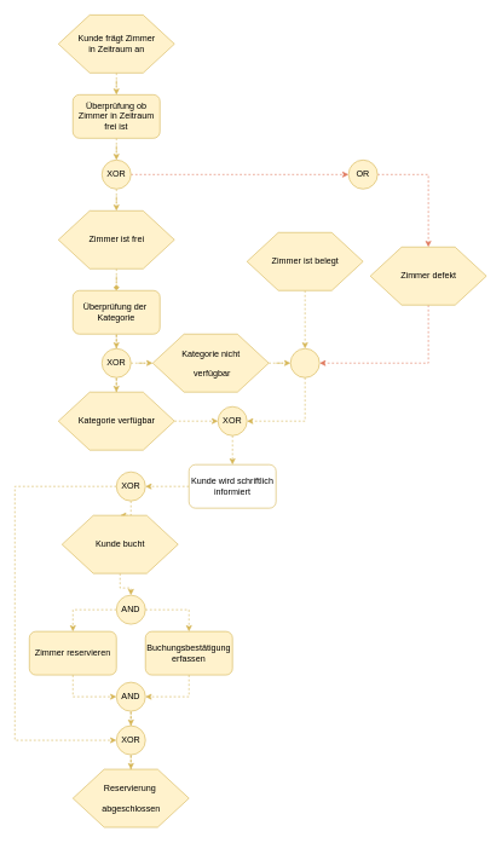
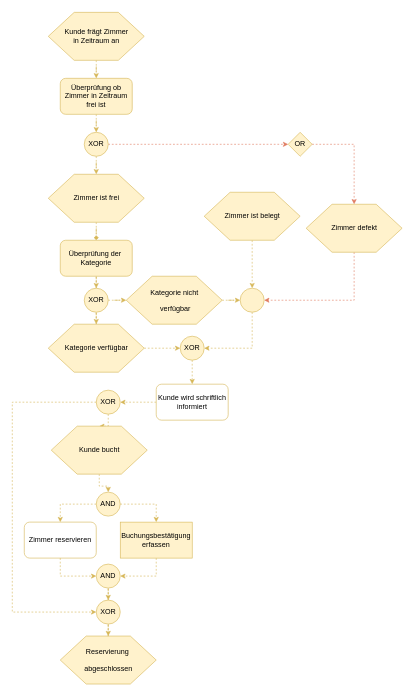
  <mxCell id="0" />
  <mxCell id="1" parent="0" />
  <mxCell id="2" style="edgeStyle=orthogonalEdgeStyle;rounded=0;orthogonalLoop=1;jettySize=auto;html=1;entryX=0.5;entryY=0;entryDx=0;entryDy=0;dashed=1;fillColor=#fff2cc;strokeColor=#d6b656;" edge="1" parent="1" source="3" target="5"><mxGeometry relative="1" as="geometry" /></mxCell>
  <mxCell id="3" value="&lt;p style=&quot;line-height: 120%;&quot;&gt;Kunde frägt Zimmer &lt;br&gt;in Zeitraum an&lt;/p&gt;" style="verticalLabelPosition=middle;verticalAlign=middle;html=1;shape=hexagon;perimeter=hexagonPerimeter2;arcSize=6;size=0.27;labelPosition=center;align=center;fillColor=#fff2cc;strokeColor=#d6b656;" vertex="1" parent="1"><mxGeometry x="80" width="160" height="80" as="geometry" y="20" /></mxCell>
  <mxCell id="4" style="edgeStyle=orthogonalEdgeStyle;rounded=0;orthogonalLoop=1;jettySize=auto;html=1;dashed=1;fillColor=#fff2cc;strokeColor=#d6b656;" edge="1" parent="1" source="5" target="8"><mxGeometry relative="1" as="geometry" /></mxCell>
  <mxCell id="5" value="Überprüfung ob Zimmer in Zeitraum frei ist" style="rounded=1;whiteSpace=wrap;html=1;fillColor=#fff2cc;strokeColor=#d6b656;" vertex="1" parent="1"><mxGeometry x="100" y="130" width="120" height="60" as="geometry" /></mxCell>
  <mxCell id="6" style="edgeStyle=orthogonalEdgeStyle;rounded=0;orthogonalLoop=1;jettySize=auto;html=1;entryX=0.5;entryY=0;entryDx=0;entryDy=0;dashed=1;fillColor=#fff2cc;strokeColor=#d6b656;" edge="1" parent="1" source="8" target="10"><mxGeometry relative="1" as="geometry" /></mxCell>
  <mxCell id="7" style="edgeStyle=orthogonalEdgeStyle;rounded=0;orthogonalLoop=1;jettySize=auto;html=1;entryX=0;entryY=0.5;entryDx=0;entryDy=0;dashed=1;strokeColor=#E07A5F;strokeWidth=1;fontSize=8;fontColor=#393C56;fillColor=#F2CC8F;" edge="1" parent="1" source="8" target="46"><mxGeometry relative="1" as="geometry" /></mxCell>
  <mxCell id="8" value="XOR" style="ellipse;whiteSpace=wrap;html=1;aspect=fixed;fillColor=#fff2cc;strokeColor=#d6b656;" vertex="1" parent="1"><mxGeometry x="140" y="220" width="40" height="40" as="geometry" /></mxCell>
  <mxCell id="9" style="edgeStyle=orthogonalEdgeStyle;rounded=0;orthogonalLoop=1;jettySize=auto;html=1;dashed=1;fillColor=#fff2cc;strokeColor=#d6b656;endArrow=diamond;" edge="1" parent="1" source="10" target="14"><mxGeometry relative="1" as="geometry" /></mxCell>
  <mxCell id="10" value="&lt;p style=&quot;line-height: 120%;&quot;&gt;Zimmer ist frei&lt;/p&gt;" style="verticalLabelPosition=middle;verticalAlign=middle;html=1;shape=hexagon;perimeter=hexagonPerimeter2;arcSize=6;size=0.27;labelPosition=center;align=center;fillColor=#fff2cc;strokeColor=#d6b656;" vertex="1" parent="1"><mxGeometry x="80" y="290" width="160" height="80" as="geometry" /></mxCell>
  <mxCell id="11" style="edgeStyle=orthogonalEdgeStyle;rounded=0;orthogonalLoop=1;jettySize=auto;html=1;entryX=0.5;entryY=0;entryDx=0;entryDy=0;dashed=1;fillColor=#fff2cc;strokeColor=#d6b656;" edge="1" parent="1" source="12" target="25"><mxGeometry relative="1" as="geometry" /></mxCell>
  <mxCell id="12" value="&lt;p style=&quot;line-height: 120%;&quot;&gt;Zimmer ist belegt&lt;/p&gt;" style="verticalLabelPosition=middle;verticalAlign=middle;html=1;shape=hexagon;perimeter=hexagonPerimeter2;arcSize=6;size=0.27;labelPosition=center;align=center;fillColor=#fff2cc;strokeColor=#d6b656;" vertex="1" parent="1"><mxGeometry x="340" y="320" width="160" height="80" as="geometry" /></mxCell>
  <mxCell id="13" style="edgeStyle=orthogonalEdgeStyle;rounded=0;orthogonalLoop=1;jettySize=auto;html=1;dashed=1;fillColor=#fff2cc;strokeColor=#d6b656;" edge="1" parent="1" source="14" target="17"><mxGeometry relative="1" as="geometry" /></mxCell>
  <mxCell id="14" value="Überprüfung der&amp;nbsp;&lt;br&gt;Kategorie" style="rounded=1;whiteSpace=wrap;html=1;fillColor=#fff2cc;strokeColor=#d6b656;" vertex="1" parent="1"><mxGeometry x="100" y="400" width="120" height="60" as="geometry" /></mxCell>
  <mxCell id="15" style="edgeStyle=orthogonalEdgeStyle;rounded=0;orthogonalLoop=1;jettySize=auto;html=1;entryX=0;entryY=0.5;entryDx=0;entryDy=0;dashed=1;fillColor=#fff2cc;strokeColor=#d6b656;" edge="1" parent="1" source="17" target="21"><mxGeometry relative="1" as="geometry" /></mxCell>
  <mxCell id="16" style="edgeStyle=orthogonalEdgeStyle;rounded=0;orthogonalLoop=1;jettySize=auto;html=1;entryX=0.5;entryY=0;entryDx=0;entryDy=0;dashed=1;fillColor=#fff2cc;strokeColor=#d6b656;" edge="1" parent="1" source="17" target="19"><mxGeometry relative="1" as="geometry" /></mxCell>
  <mxCell id="17" value="XOR" style="ellipse;whiteSpace=wrap;html=1;aspect=fixed;fillColor=#fff2cc;strokeColor=#d6b656;" vertex="1" parent="1"><mxGeometry x="140" y="480" width="40" height="40" as="geometry" /></mxCell>
  <mxCell id="18" style="edgeStyle=orthogonalEdgeStyle;rounded=0;orthogonalLoop=1;jettySize=auto;html=1;entryX=0;entryY=0.5;entryDx=0;entryDy=0;dashed=1;fillColor=#fff2cc;strokeColor=#d6b656;" edge="1" parent="1" source="19" target="23"><mxGeometry relative="1" as="geometry" /></mxCell>
  <mxCell id="19" value="&lt;p style=&quot;line-height: 120%;&quot;&gt;Kategorie verfügbar&lt;/p&gt;" style="verticalLabelPosition=middle;verticalAlign=middle;html=1;shape=hexagon;perimeter=hexagonPerimeter2;arcSize=6;size=0.27;labelPosition=center;align=center;fillColor=#fff2cc;strokeColor=#d6b656;" vertex="1" parent="1"><mxGeometry x="80" y="540" width="160" height="80" as="geometry" /></mxCell>
  <mxCell id="20" style="edgeStyle=orthogonalEdgeStyle;rounded=0;orthogonalLoop=1;jettySize=auto;html=1;dashed=1;fillColor=#fff2cc;strokeColor=#d6b656;" edge="1" parent="1" source="21" target="25"><mxGeometry relative="1" as="geometry" /></mxCell>
  <mxCell id="21" value="&lt;p style=&quot;line-height: 120%;&quot;&gt;Kategorie nicht&lt;/p&gt;&lt;p style=&quot;line-height: 120%;&quot;&gt;&amp;nbsp;verfügbar&lt;/p&gt;" style="verticalLabelPosition=middle;verticalAlign=middle;html=1;shape=hexagon;perimeter=hexagonPerimeter2;arcSize=6;size=0.27;labelPosition=center;align=center;fillColor=#fff2cc;strokeColor=#d6b656;" vertex="1" parent="1"><mxGeometry x="210" y="460" width="160" height="80" as="geometry" /></mxCell>
  <mxCell id="22" style="edgeStyle=orthogonalEdgeStyle;rounded=0;orthogonalLoop=1;jettySize=auto;html=1;entryX=0.5;entryY=0;entryDx=0;entryDy=0;dashed=1;fillColor=#fff2cc;strokeColor=#d6b656;" edge="1" parent="1" source="23" target="27"><mxGeometry relative="1" as="geometry" /></mxCell>
  <mxCell id="23" value="XOR" style="ellipse;whiteSpace=wrap;html=1;aspect=fixed;fillColor=#fff2cc;strokeColor=#d6b656;" vertex="1" parent="1"><mxGeometry x="300" y="560" width="40" height="40" as="geometry" /></mxCell>
  <mxCell id="24" style="edgeStyle=orthogonalEdgeStyle;rounded=0;orthogonalLoop=1;jettySize=auto;html=1;entryX=1;entryY=0.5;entryDx=0;entryDy=0;dashed=1;exitX=0.5;exitY=1;exitDx=0;exitDy=0;fillColor=#fff2cc;strokeColor=#d6b656;" edge="1" parent="1" source="25" target="23"><mxGeometry relative="1" as="geometry" /></mxCell>
  <mxCell id="25" value="" style="ellipse;whiteSpace=wrap;html=1;aspect=fixed;fillColor=#fff2cc;strokeColor=#d6b656;" vertex="1" parent="1"><mxGeometry x="400" y="480" width="40" height="40" as="geometry" /></mxCell>
  <mxCell id="26" style="edgeStyle=orthogonalEdgeStyle;rounded=0;orthogonalLoop=1;jettySize=auto;html=1;entryX=1;entryY=0.5;entryDx=0;entryDy=0;dashed=1;fillColor=#fff2cc;strokeColor=#d6b656;" edge="1" parent="1" source="27" target="30"><mxGeometry relative="1" as="geometry" /></mxCell>
  <mxCell id="27" value="Kunde wird schriftlich&lt;br&gt;informiert" style="rounded=1;whiteSpace=wrap;html=1;fillColor=#ffffff;strokeColor=#d6b656;" vertex="1" parent="1"><mxGeometry x="260" y="640" width="120" height="60" as="geometry" /></mxCell>
  <mxCell id="28" style="edgeStyle=orthogonalEdgeStyle;rounded=0;orthogonalLoop=1;jettySize=auto;html=1;entryX=0.5;entryY=0;entryDx=0;entryDy=0;dashed=1;fillColor=#fff2cc;strokeColor=#d6b656;" edge="1" parent="1" source="30" target="32"><mxGeometry relative="1" as="geometry" /></mxCell>
  <mxCell id="29" style="edgeStyle=orthogonalEdgeStyle;rounded=0;orthogonalLoop=1;jettySize=auto;html=1;entryX=0;entryY=0.5;entryDx=0;entryDy=0;dashed=1;fillColor=#fff2cc;strokeColor=#d6b656;" edge="1" parent="1" source="30" target="44"><mxGeometry relative="1" as="geometry"><mxPoint x="20" y="670" as="targetPoint" /><Array as="points"><mxPoint x="20" y="670" /><mxPoint x="20" y="1020" /></Array></mxGeometry></mxCell>
  <mxCell id="30" value="XOR" style="ellipse;whiteSpace=wrap;html=1;aspect=fixed;fillColor=#fff2cc;strokeColor=#d6b656;" vertex="1" parent="1"><mxGeometry x="160" y="650" width="40" height="40" as="geometry" /></mxCell>
  <mxCell id="31" style="edgeStyle=orthogonalEdgeStyle;rounded=0;orthogonalLoop=1;jettySize=auto;html=1;dashed=1;fillColor=#fff2cc;strokeColor=#d6b656;" edge="1" parent="1" source="32" target="35"><mxGeometry relative="1" as="geometry" /></mxCell>
  <mxCell id="32" value="&lt;p style=&quot;line-height: 120%;&quot;&gt;Kunde bucht&lt;/p&gt;" style="verticalLabelPosition=middle;verticalAlign=middle;html=1;shape=hexagon;perimeter=hexagonPerimeter2;arcSize=6;size=0.27;labelPosition=center;align=center;fillColor=#fff2cc;strokeColor=#d6b656;" vertex="1" parent="1"><mxGeometry x="85" y="710" width="160" height="80" as="geometry" /></mxCell>
  <mxCell id="33" style="edgeStyle=orthogonalEdgeStyle;rounded=0;orthogonalLoop=1;jettySize=auto;html=1;dashed=1;exitX=1;exitY=0.5;exitDx=0;exitDy=0;fillColor=#fff2cc;strokeColor=#d6b656;" edge="1" parent="1" source="35" target="39"><mxGeometry relative="1" as="geometry" /></mxCell>
  <mxCell id="34" style="edgeStyle=orthogonalEdgeStyle;rounded=0;orthogonalLoop=1;jettySize=auto;html=1;exitX=0;exitY=0.5;exitDx=0;exitDy=0;dashed=1;fillColor=#fff2cc;strokeColor=#d6b656;" edge="1" parent="1" source="35" target="37"><mxGeometry relative="1" as="geometry" /></mxCell>
  <mxCell id="35" value="AND" style="ellipse;whiteSpace=wrap;html=1;aspect=fixed;fillColor=#fff2cc;strokeColor=#d6b656;" vertex="1" parent="1"><mxGeometry x="160" y="820" width="40" height="40" as="geometry" /></mxCell>
  <mxCell id="36" style="edgeStyle=orthogonalEdgeStyle;rounded=0;orthogonalLoop=1;jettySize=auto;html=1;entryX=0;entryY=0.5;entryDx=0;entryDy=0;dashed=1;fillColor=#fff2cc;strokeColor=#d6b656;" edge="1" parent="1" source="37" target="41"><mxGeometry relative="1" as="geometry" /></mxCell>
- <mxCell id="37" value="Zimmer reservieren" style="rounded=1;whiteSpace=wrap;html=1;fillColor=#fff2cc;strokeColor=#d6b656;" vertex="1" parent="1"><mxGeometry x="40" y="870" width="120" height="60" as="geometry" /></mxCell>
+ <mxCell id="37" value="Zimmer reservieren" style="rounded=1;whiteSpace=wrap;html=1;fillColor=#ffffff;strokeColor=#d6b656;" vertex="1" parent="1"><mxGeometry x="40" y="870" width="120" height="60" as="geometry" /></mxCell>
  <mxCell id="38" style="edgeStyle=orthogonalEdgeStyle;rounded=0;orthogonalLoop=1;jettySize=auto;html=1;entryX=1;entryY=0.5;entryDx=0;entryDy=0;dashed=1;fillColor=#fff2cc;strokeColor=#d6b656;" edge="1" parent="1" source="39" target="41"><mxGeometry relative="1" as="geometry" /></mxCell>
- <mxCell id="39" value="Buchungsbestätigung&lt;br&gt;erfassen" style="rounded=1;whiteSpace=wrap;html=1;fillColor=#fff2cc;strokeColor=#d6b656;" vertex="1" parent="1"><mxGeometry x="200" y="870" width="120" height="60" as="geometry" /></mxCell>
+ <mxCell id="39" value="Buchungsbestätigung&lt;br&gt;erfassen" style="whiteSpace=wrap;html=1;fillColor=#fff2cc;strokeColor=#d6b656;rounded=0;" vertex="1" parent="1"><mxGeometry x="200" y="870" width="120" height="60" as="geometry" /></mxCell>
  <mxCell id="40" style="edgeStyle=orthogonalEdgeStyle;rounded=0;orthogonalLoop=1;jettySize=auto;html=1;dashed=1;fillColor=#fff2cc;strokeColor=#d6b656;" edge="1" parent="1" source="41" target="44"><mxGeometry relative="1" as="geometry" /></mxCell>
  <mxCell id="41" value="AND" style="ellipse;whiteSpace=wrap;html=1;aspect=fixed;fillColor=#fff2cc;strokeColor=#d6b656;" vertex="1" parent="1"><mxGeometry x="160" y="940" width="40" height="40" as="geometry" /></mxCell>
  <mxCell id="42" value="&lt;p style=&quot;line-height: 120%;&quot;&gt;Reservierung&amp;nbsp;&lt;/p&gt;&lt;p style=&quot;line-height: 120%;&quot;&gt;abgeschlossen&lt;/p&gt;" style="verticalLabelPosition=middle;verticalAlign=middle;html=1;shape=hexagon;perimeter=hexagonPerimeter2;arcSize=6;size=0.27;labelPosition=center;align=center;fillColor=#fff2cc;strokeColor=#d6b656;" vertex="1" parent="1"><mxGeometry x="100" y="1060" width="160" height="80" as="geometry" /></mxCell>
  <mxCell id="43" style="edgeStyle=orthogonalEdgeStyle;rounded=0;orthogonalLoop=1;jettySize=auto;html=1;entryX=0.5;entryY=0;entryDx=0;entryDy=0;dashed=1;fillColor=#fff2cc;strokeColor=#d6b656;" edge="1" parent="1" source="44" target="42"><mxGeometry relative="1" as="geometry" /></mxCell>
  <mxCell id="44" value="XOR" style="ellipse;whiteSpace=wrap;html=1;aspect=fixed;fillColor=#fff2cc;strokeColor=#d6b656;" vertex="1" parent="1"><mxGeometry x="160" y="1000" width="40" height="40" as="geometry" /></mxCell>
  <mxCell id="45" style="edgeStyle=orthogonalEdgeStyle;rounded=0;orthogonalLoop=1;jettySize=auto;html=1;entryX=0.5;entryY=0;entryDx=0;entryDy=0;dashed=1;strokeColor=#E07A5F;strokeWidth=1;fontSize=8;fontColor=#393C56;fillColor=#F2CC8F;exitX=1;exitY=0.5;exitDx=0;exitDy=0;" edge="1" parent="1" source="46" target="48"><mxGeometry relative="1" as="geometry" /></mxCell>
- <mxCell id="46" value="OR" style="ellipse;whiteSpace=wrap;html=1;aspect=fixed;fillColor=#fff2cc;strokeColor=#d6b656;" vertex="1" parent="1"><mxGeometry x="480" y="220" width="40" height="40" as="geometry" /></mxCell>
+ <mxCell id="46" value="OR" style="rhombus;whiteSpace=wrap;html=1;aspect=fixed;fillColor=#fff2cc;strokeColor=#d6b656;" vertex="1" parent="1"><mxGeometry x="480" y="220" width="40" height="40" as="geometry" /></mxCell>
  <mxCell id="47" style="edgeStyle=orthogonalEdgeStyle;rounded=0;orthogonalLoop=1;jettySize=auto;html=1;entryX=1;entryY=0.5;entryDx=0;entryDy=0;dashed=1;strokeColor=#E07A5F;strokeWidth=1;fontSize=8;fontColor=#393C56;fillColor=#F2CC8F;exitX=0.5;exitY=1;exitDx=0;exitDy=0;" edge="1" parent="1" source="48" target="25"><mxGeometry relative="1" as="geometry" /></mxCell>
  <mxCell id="48" value="&lt;p style=&quot;line-height: 120%;&quot;&gt;Zimmer defekt&lt;/p&gt;" style="verticalLabelPosition=middle;verticalAlign=middle;html=1;shape=hexagon;perimeter=hexagonPerimeter2;arcSize=6;size=0.27;labelPosition=center;align=center;fillColor=#fff2cc;strokeColor=#d6b656;" vertex="1" parent="1"><mxGeometry x="510" y="340" width="160" height="80" as="geometry" /></mxCell>
